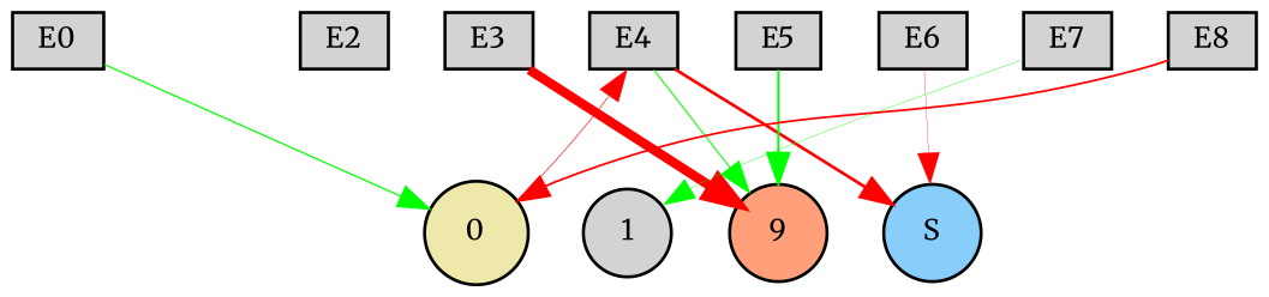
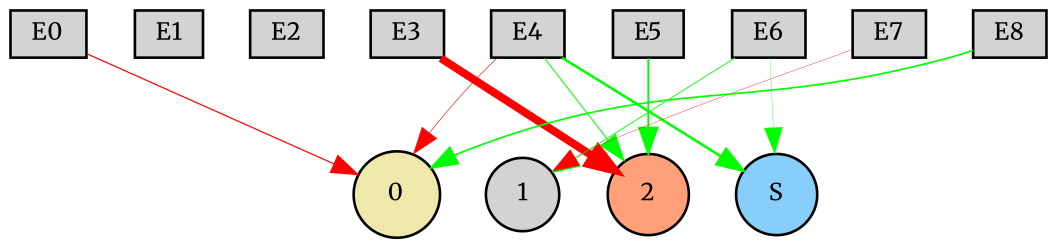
  digraph {
    fontname=Merriweather
    node [fillcolor=lightgray fontname=Merriweather fontsize=9 shape=box style=filled]
    edge [fontname=Merriweather style=invis]
    E0 [height=0.2 width=0.2]
+   E1 [height=0.2 width=0.2]
    E2 [height=0.2 width=0.2]
    E3 [height=0.2 width=0.2]
    E4 [height=0.2 width=0.2]
    E5 [height=0.2 width=0.2]
    E6 [height=0.2 width=0.2]
    E7 [height=0.2 width=0.2]
    E8 [height=0.2 width=0.2]
    0 [fillcolor=palegoldenrod height=0.2 shape=circle width=0.2]
    1 [height=0.2 shape=circle width=0.2]
-   2 [fillcolor=lightsalmon height=0.2 shape=circle width=0.2 label=9]
+   2 [fillcolor=lightsalmon height=0.2 shape=circle width=0.2]
    S [fillcolor=lightskyblue height=0.2 shape=circle width=0.2]
    subgraph sub_1 {
      rank=source
      E0
+     E1
      E2
      E3
      E4
      E5
      E6
      E7
      E8
    }
    subgraph sub_2 {
      rank=sink
      0
      1
      2
      S
    }
-   E0 -> 0 [color=green penwidth=0.45948634409244726 style=solid]
+   E0 -> E1
+   E0 -> 0 [color=red penwidth=0.45948634409244726 style=solid]
+   E1 -> E2
    E2 -> E3
    E3 -> E4
    E3 -> 2 [color=red penwidth=3.0295227877338555 style=solid]
    E4 -> E5
-   0 -> E4 [color=red penwidth=0.23091105593393357 style=solid]
+   E4 -> 0 [color=red penwidth=0.23091105593393357 style=solid]
    E4 -> 2 [color=green penwidth=0.3845688206049307 style=solid]
-   E4 -> S [color=red penwidth=0.9788719939265702 style=solid]
+   E4 -> S [color=green penwidth=0.9788719939265702 style=solid]
    E5 -> E6
    E5 -> 2 [color=green penwidth=0.7230473060663508 style=solid]
    E6 -> E7
-   E6 -> S [color=red penwidth=0.11878782570462111 style=solid]
+   E6 -> 1 [color=green penwidth=0.3377024608541999 style=solid]
+   E6 -> S [color=green penwidth=0.11878782570462111 style=solid]
    E7 -> E8
-   E7 -> 1 [color=green penwidth=0.14308585873299667 style=solid]
-   E8 -> 0 [color=red penwidth=0.6520771064969999 style=solid]
+   E7 -> 1 [color=red penwidth=0.14308585873299667 style=solid]
+   E8 -> 0 [color=green penwidth=0.6520771064969999 style=solid]
    0 -> 1
    1 -> 2
    2 -> S
  }
